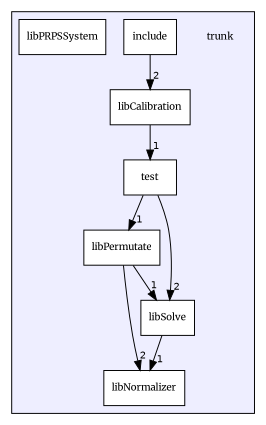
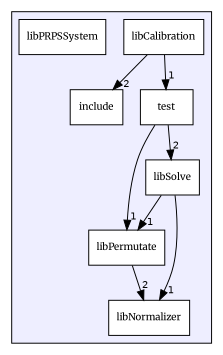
  digraph {
    compound=true
    fontname=Merriweather
    node [fontname=Merriweather fontsize=10 shape=box color=black fillcolor=white style=filled]
    edge [fontname=Merriweather headlabel=1 labeldistance=1.5 labelfontname=Helvetica labelfontsize=10]
-   n1 [label=trunk shape=plaintext color="" fillcolor="" style=""]
    n2 [label=include]
    n3 [label=libCalibration]
    n4 [label=libNormalizer]
    n5 [label=libPermutate]
    n6 [label=libPRPSSystem]
    n7 [label=libSolve]
    n8 [label=test]
    subgraph cluster_1 {
      bgcolor="#eeeeff"
      pencolor=black
-     n1
      n2
      n3
      n4
      n5
      n6
      n7
      n8
    }
-   n2 -> n3 [headlabel=2]
+   n3 -> n2 [headlabel=2]
    n3 -> n8
    n5 -> n4 [headlabel=2]
    n7 -> n4
-   n5 -> n7
+   n7 -> n5
    n8 -> n5
    n8 -> n7 [headlabel=2]
  }
